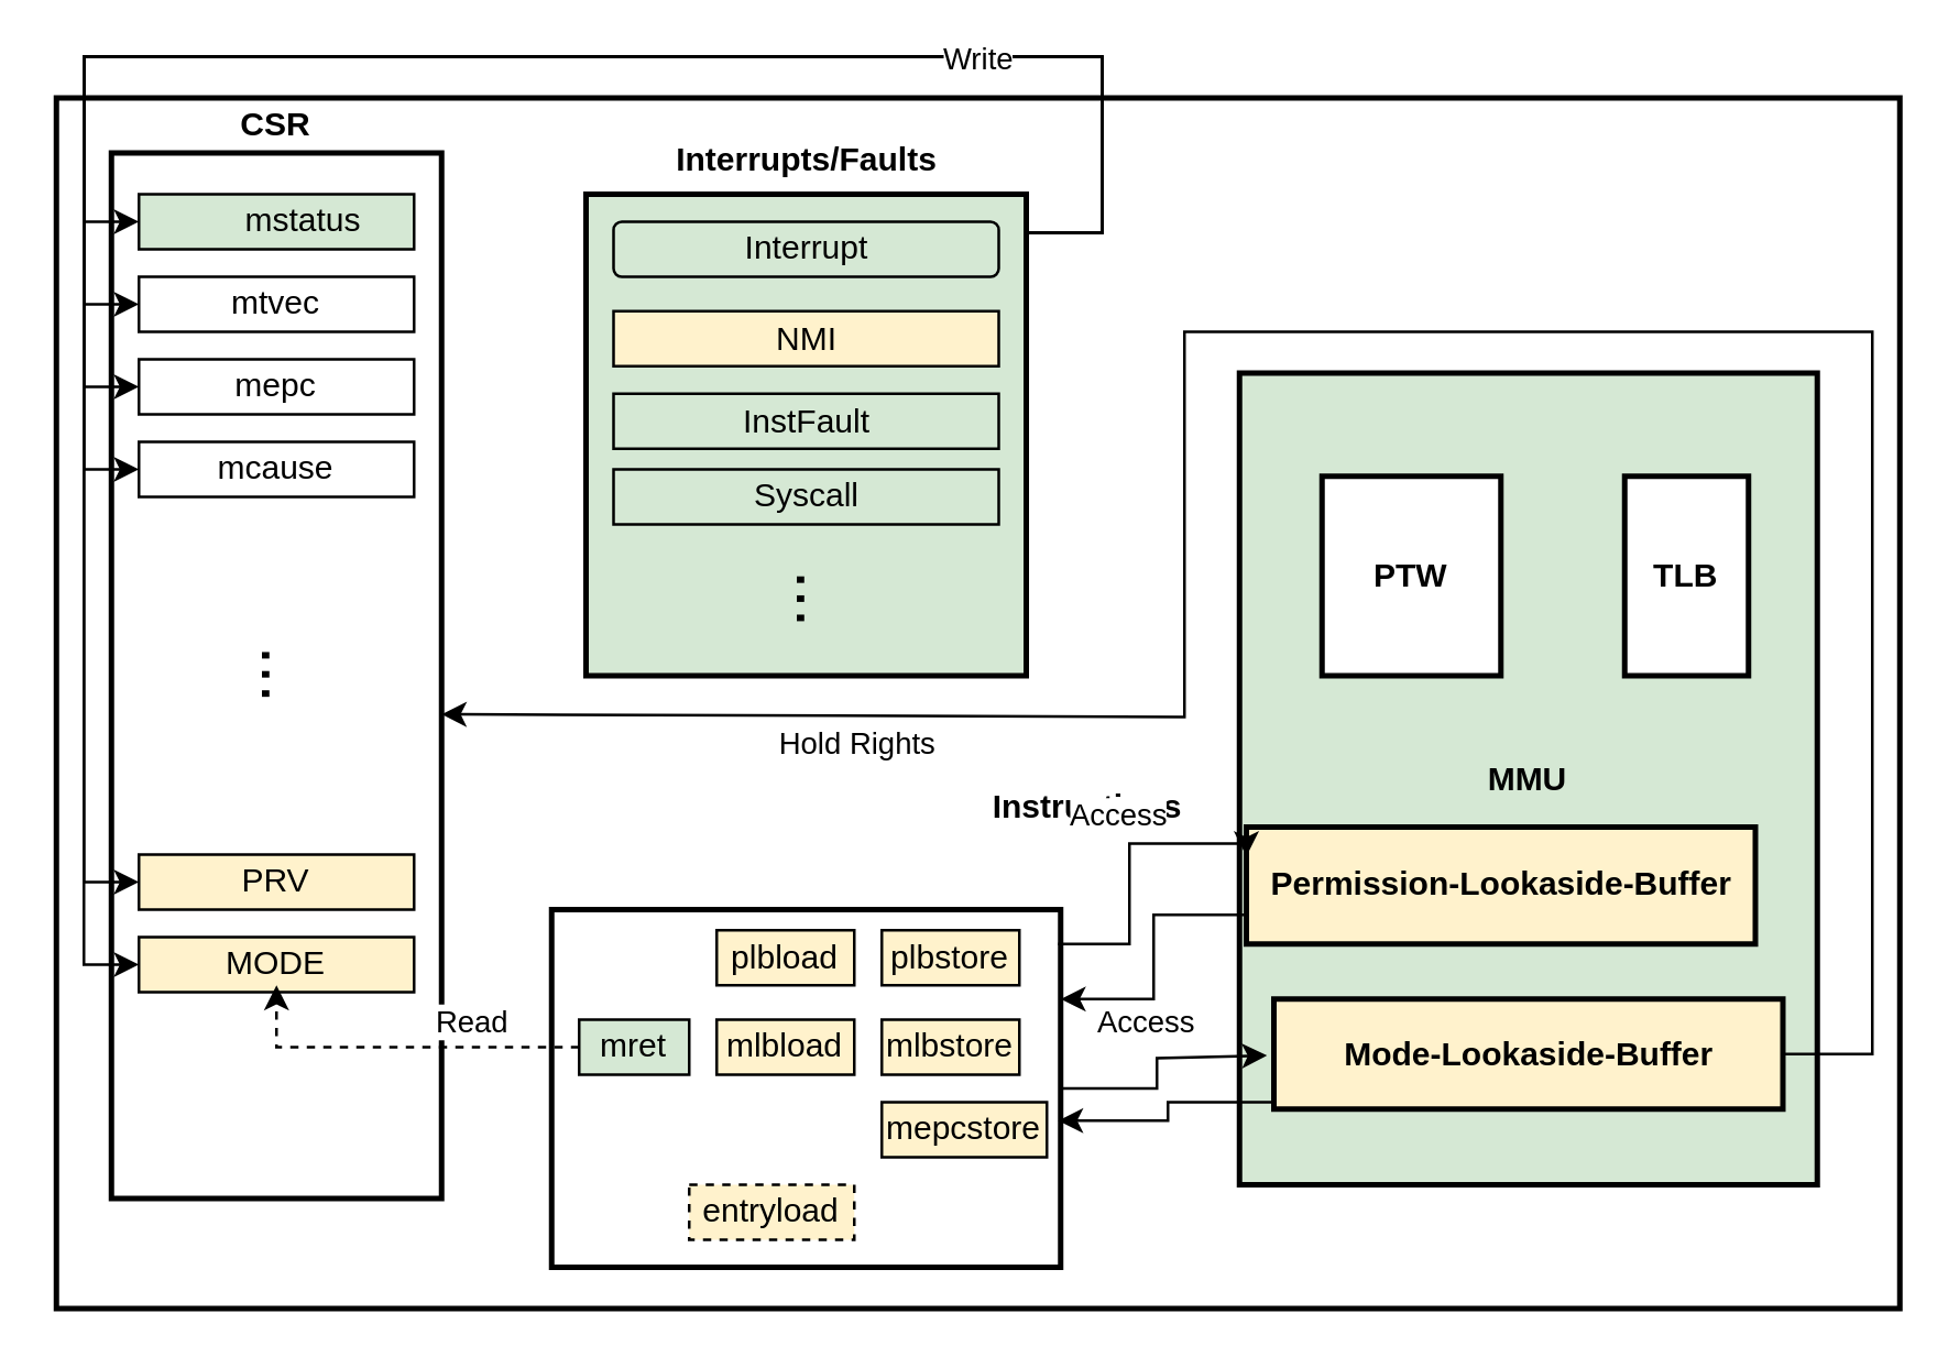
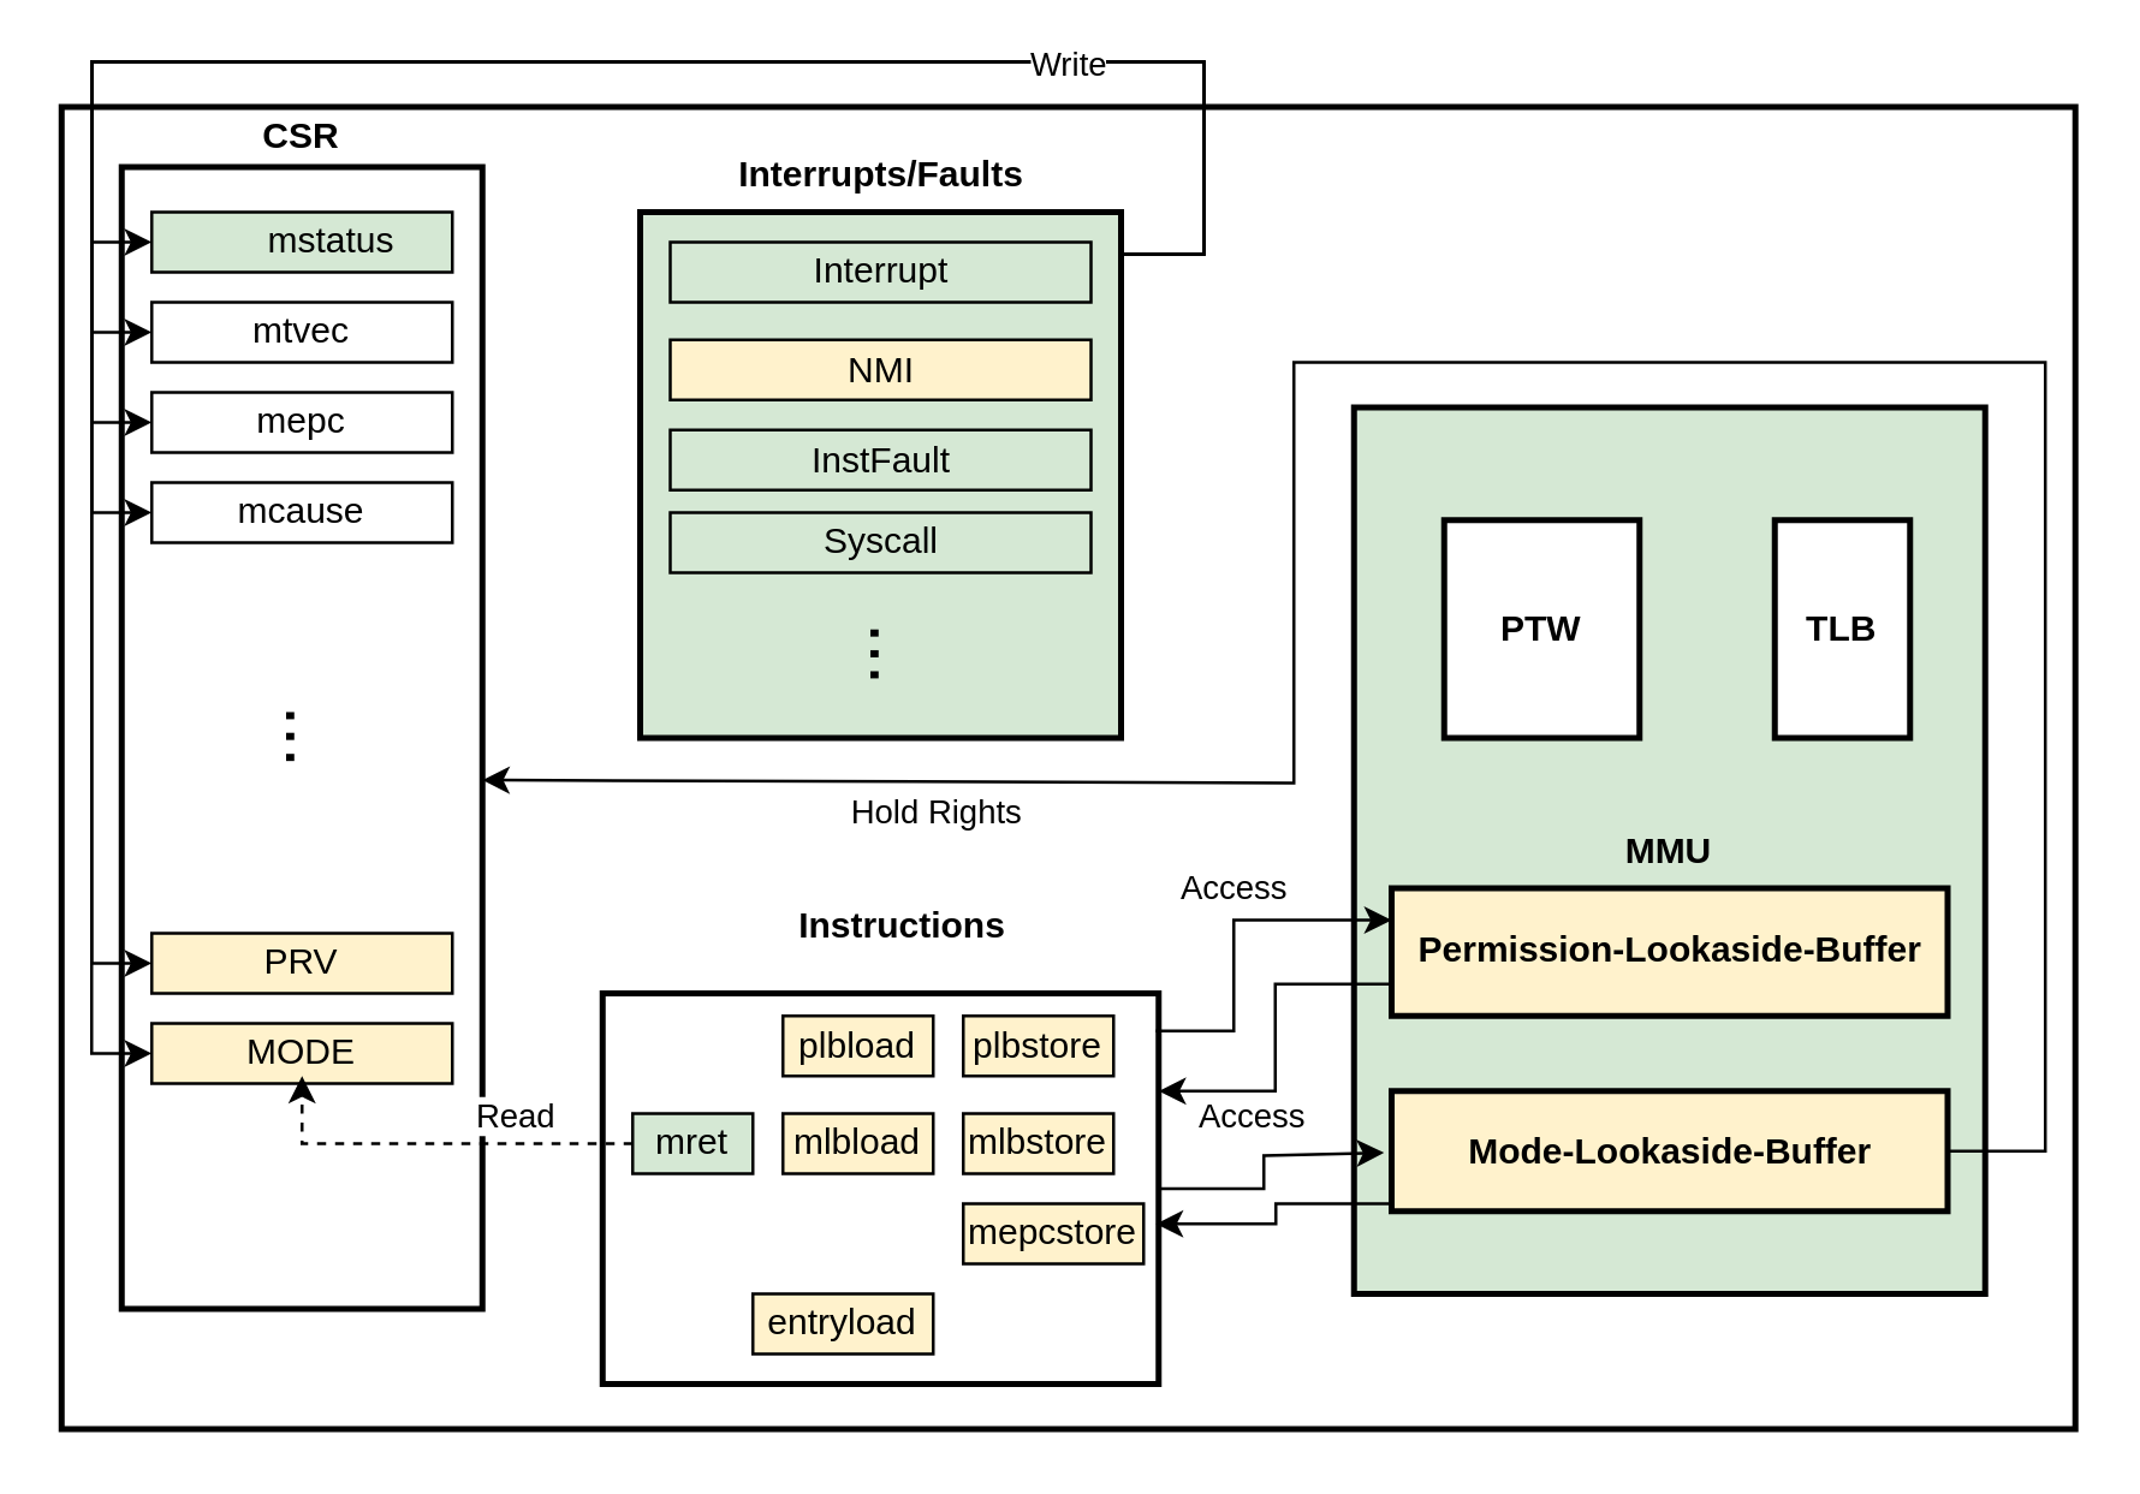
  <mxCell id="0" />
  <mxCell id="1" parent="0" />
  <mxCell id="2" value="" style="rounded=0;whiteSpace=wrap;html=1;strokeWidth=2;" parent="1" vertex="1"><mxGeometry x="20" y="35" width="670" height="440" as="geometry" /></mxCell>
  <mxCell id="3" value="" style="rounded=0;whiteSpace=wrap;html=1;strokeWidth=2;" parent="1" vertex="1"><mxGeometry x="40" y="55" width="120" height="380" as="geometry" /></mxCell>
  <mxCell id="4" value="" style="rounded=0;whiteSpace=wrap;html=1;align=center;fillColor=#d5e8d4;strokeColor=#000000;" parent="1" vertex="1"><mxGeometry x="50" y="70" width="100" height="20" as="geometry" /></mxCell>
  <mxCell id="5" value="" style="rounded=0;whiteSpace=wrap;html=1;fillColor=#FFFFFF;strokeColor=#000000;" parent="1" vertex="1"><mxGeometry x="50" y="100" width="100" height="20" as="geometry" /></mxCell>
  <mxCell id="6" value="&lt;b&gt;CSR&lt;/b&gt;" style="text;html=1;strokeColor=none;fillColor=none;align=center;verticalAlign=middle;whiteSpace=wrap;rounded=0;" parent="1" vertex="1"><mxGeometry x="70" y="30" width="60" height="30" as="geometry" /></mxCell>
  <mxCell id="7" value="..." style="text;html=1;strokeColor=none;fillColor=none;align=center;verticalAlign=middle;whiteSpace=wrap;rounded=0;rotation=90;fontSize=25;" parent="1" vertex="1"><mxGeometry x="75" y="237.5" width="60" height="15" as="geometry" /></mxCell>
  <mxCell id="8" value="mstatus" style="text;html=1;strokeColor=none;fillColor=none;align=center;verticalAlign=middle;whiteSpace=wrap;rounded=0;" parent="1" vertex="1"><mxGeometry x="85" y="72.5" width="50" height="15" as="geometry" /></mxCell>
  <mxCell id="9" value="" style="rounded=0;whiteSpace=wrap;html=1;fillColor=#FFFFFF;strokeColor=#000000;" parent="1" vertex="1"><mxGeometry x="50" y="130" width="100" height="20" as="geometry" /></mxCell>
  <mxCell id="10" value="" style="rounded=0;whiteSpace=wrap;html=1;fillColor=#FFFFFF;strokeColor=#000000;" parent="1" vertex="1"><mxGeometry x="50" y="160" width="100" height="20" as="geometry" /></mxCell>
  <mxCell id="11" value="" style="rounded=0;whiteSpace=wrap;html=1;fillColor=#fff2cc;strokeColor=#000000;" parent="1" vertex="1"><mxGeometry x="50" y="310" width="100" height="20" as="geometry" /></mxCell>
  <mxCell id="12" value="mtvec" style="text;html=1;strokeColor=none;fillColor=none;align=center;verticalAlign=middle;whiteSpace=wrap;rounded=0;" parent="1" vertex="1"><mxGeometry x="75" y="102.5" width="50" height="15" as="geometry" /></mxCell>
  <mxCell id="13" value="mepc" style="text;html=1;strokeColor=none;fillColor=none;align=center;verticalAlign=middle;whiteSpace=wrap;rounded=0;" parent="1" vertex="1"><mxGeometry x="75" y="132.5" width="50" height="15" as="geometry" /></mxCell>
  <mxCell id="14" value="mcause" style="text;html=1;strokeColor=none;fillColor=none;align=center;verticalAlign=middle;whiteSpace=wrap;rounded=0;" parent="1" vertex="1"><mxGeometry x="75" y="162.5" width="50" height="15" as="geometry" /></mxCell>
  <mxCell id="15" value="" style="rounded=0;whiteSpace=wrap;html=1;fillColor=#fff2cc;strokeColor=#000000;" parent="1" vertex="1"><mxGeometry x="50" y="340" width="100" height="20" as="geometry" /></mxCell>
  <mxCell id="16" value="PRV" style="text;html=1;strokeColor=none;fillColor=none;align=center;verticalAlign=middle;whiteSpace=wrap;rounded=0;" parent="1" vertex="1"><mxGeometry x="75" y="312.5" width="50" height="15" as="geometry" /></mxCell>
  <mxCell id="17" value="" style="rounded=0;whiteSpace=wrap;html=1;strokeWidth=2;" parent="1" vertex="1"><mxGeometry x="200" y="330" width="185" height="130" as="geometry" /></mxCell>
  <mxCell id="18" style="edgeStyle=orthogonalEdgeStyle;rounded=0;orthogonalLoop=1;jettySize=auto;html=1;exitX=0;exitY=0.5;exitDx=0;exitDy=0;entryX=0.5;entryY=1;entryDx=0;entryDy=0;startSize=0;dashed=1;" parent="1" source="20" target="40" edge="1"><mxGeometry relative="1" as="geometry" /></mxCell>
  <mxCell id="19" value="Read" style="edgeLabel;html=1;align=center;verticalAlign=middle;resizable=0;points=[];" parent="18" vertex="1" connectable="0"><mxGeometry x="-0.264" y="1" relative="1" as="geometry"><mxPoint x="9" y="-11" as="offset" /></mxGeometry></mxCell>
  <mxCell id="20" value="mret" style="text;html=1;strokeColor=#000000;fillColor=#d5e8d4;align=center;verticalAlign=middle;whiteSpace=wrap;rounded=0;" parent="1" vertex="1"><mxGeometry x="210" y="370" width="40" height="20" as="geometry" /></mxCell>
- <mxCell id="21" value="&lt;b&gt;Instructions&lt;/b&gt;" style="text;html=1;strokeColor=none;fillColor=none;align=center;verticalAlign=middle;whiteSpace=wrap;rounded=0;" parent="1" vertex="1"><mxGeometry x="365" y="282.5" width="60" height="20" as="geometry" /></mxCell>
+ <mxCell id="21" value="&lt;b&gt;Instructions&lt;/b&gt;" style="text;html=1;strokeColor=none;fillColor=none;align=center;verticalAlign=middle;whiteSpace=wrap;rounded=0;" parent="1" vertex="1"><mxGeometry x="270" y="297.5" width="60" height="20" as="geometry" /></mxCell>
  <mxCell id="22" style="edgeStyle=orthogonalEdgeStyle;rounded=0;orthogonalLoop=1;jettySize=auto;html=1;entryX=0;entryY=0.5;entryDx=0;entryDy=0;exitX=0;exitY=0.25;exitDx=0;exitDy=0;" parent="1" source="30" target="4" edge="1"><mxGeometry relative="1" as="geometry"><mxPoint x="400" y="60" as="sourcePoint" /><Array as="points"><mxPoint x="400" y="84" /><mxPoint x="400" y="20" /><mxPoint x="30" y="20" /><mxPoint x="30" y="80" /></Array></mxGeometry></mxCell>
  <mxCell id="23" value="&lt;b&gt;MMU&lt;/b&gt;" style="rounded=0;whiteSpace=wrap;html=1;strokeWidth=2;fillColor=#d5e8d4;strokeColor=#000000;" parent="1" vertex="1"><mxGeometry x="450" y="135" width="210" height="295" as="geometry" /></mxCell>
  <mxCell id="24" style="edgeStyle=orthogonalEdgeStyle;rounded=0;orthogonalLoop=1;jettySize=auto;html=1;exitX=0;exitY=0.25;exitDx=0;exitDy=0;entryX=0;entryY=0.5;entryDx=0;entryDy=0;" parent="1" source="30" target="5" edge="1"><mxGeometry relative="1" as="geometry"><Array as="points"><mxPoint x="400" y="84" /><mxPoint x="400" y="20" /><mxPoint x="30" y="20" /><mxPoint x="30" y="110" /></Array></mxGeometry></mxCell>
  <mxCell id="25" style="edgeStyle=orthogonalEdgeStyle;rounded=0;orthogonalLoop=1;jettySize=auto;html=1;exitX=0;exitY=0.25;exitDx=0;exitDy=0;entryX=0;entryY=0.5;entryDx=0;entryDy=0;" parent="1" source="30" target="9" edge="1"><mxGeometry relative="1" as="geometry"><Array as="points"><mxPoint x="400" y="84" /><mxPoint x="400" y="20" /><mxPoint x="30" y="20" /><mxPoint x="30" y="140" /></Array></mxGeometry></mxCell>
  <mxCell id="26" style="edgeStyle=orthogonalEdgeStyle;rounded=0;orthogonalLoop=1;jettySize=auto;html=1;exitX=0;exitY=0.25;exitDx=0;exitDy=0;entryX=0;entryY=0.5;entryDx=0;entryDy=0;" parent="1" source="30" target="10" edge="1"><mxGeometry relative="1" as="geometry"><Array as="points"><mxPoint x="400" y="84" /><mxPoint x="400" y="20" /><mxPoint x="30" y="20" /><mxPoint x="30" y="170" /></Array></mxGeometry></mxCell>
  <mxCell id="27" style="edgeStyle=orthogonalEdgeStyle;rounded=0;orthogonalLoop=1;jettySize=auto;html=1;exitX=0;exitY=0.25;exitDx=0;exitDy=0;entryX=0;entryY=0.5;entryDx=0;entryDy=0;" parent="1" source="30" target="11" edge="1"><mxGeometry relative="1" as="geometry"><Array as="points"><mxPoint x="400" y="84" /><mxPoint x="400" y="20" /><mxPoint x="30" y="20" /><mxPoint x="30" y="320" /></Array></mxGeometry></mxCell>
  <mxCell id="28" style="edgeStyle=orthogonalEdgeStyle;rounded=0;orthogonalLoop=1;jettySize=auto;html=1;exitX=0;exitY=0.25;exitDx=0;exitDy=0;entryX=0;entryY=0.5;entryDx=0;entryDy=0;strokeWidth=1;" parent="1" source="30" target="15" edge="1"><mxGeometry relative="1" as="geometry"><Array as="points"><mxPoint x="400" y="84" /><mxPoint x="400" y="20" /><mxPoint x="30" y="20" /><mxPoint x="30" y="350" /></Array></mxGeometry></mxCell>
  <mxCell id="29" value="Write" style="edgeLabel;html=1;align=center;verticalAlign=middle;resizable=0;points=[];" parent="28" vertex="1" connectable="0"><mxGeometry x="-0.461" y="1" relative="1" as="geometry"><mxPoint x="-45" y="-11" as="offset" /></mxGeometry></mxCell>
  <mxCell id="30" value="" style="rounded=0;whiteSpace=wrap;html=1;strokeWidth=2;fillColor=#d5e8d4;strokeColor=#000000;" parent="1" vertex="1"><mxGeometry x="212.5" y="70" width="160" height="175" as="geometry" /></mxCell>
  <mxCell id="31" value="&lt;div align=&quot;center&quot;&gt;&lt;b&gt;Interrupts/Faults&lt;/b&gt;&lt;/div&gt;" style="text;html=1;strokeColor=none;fillColor=none;align=center;verticalAlign=middle;whiteSpace=wrap;rounded=0;" parent="1" vertex="1"><mxGeometry x="222.5" y="42.5" width="140" height="30" as="geometry" /></mxCell>
- <mxCell id="32" value="Interrupt" style="whiteSpace=wrap;html=1;fillColor=#d5e8d4;strokeColor=#000000;rounded=1;" parent="1" vertex="1"><mxGeometry x="222.5" y="80" width="140" height="20" as="geometry" /></mxCell>
+ <mxCell id="32" value="Interrupt" style="rounded=0;whiteSpace=wrap;html=1;fillColor=#d5e8d4;strokeColor=#000000;" parent="1" vertex="1"><mxGeometry x="222.5" y="80" width="140" height="20" as="geometry" /></mxCell>
  <mxCell id="33" value="NMI" style="rounded=0;whiteSpace=wrap;html=1;fillColor=#fff2cc;strokeColor=#000000;" parent="1" vertex="1"><mxGeometry x="222.5" y="112.5" width="140" height="20" as="geometry" /></mxCell>
  <mxCell id="34" value="InstFault" style="rounded=0;whiteSpace=wrap;html=1;fillColor=#d5e8d4;strokeColor=#000000;" parent="1" vertex="1"><mxGeometry x="222.5" y="142.5" width="140" height="20" as="geometry" /></mxCell>
  <mxCell id="35" value="Syscall" style="rounded=0;whiteSpace=wrap;html=1;fillColor=#d5e8d4;strokeColor=#000000;" parent="1" vertex="1"><mxGeometry x="222.5" y="170" width="140" height="20" as="geometry" /></mxCell>
  <mxCell id="36" value="..." style="text;html=1;strokeColor=none;fillColor=none;align=center;verticalAlign=middle;whiteSpace=wrap;rounded=0;rotation=90;fontSize=25;" parent="1" vertex="1"><mxGeometry x="270" y="210" width="60" height="15" as="geometry" /></mxCell>
- <mxCell id="37" value="&lt;b&gt;Permission-Lookaside-Buffer&lt;/b&gt;" style="rounded=0;whiteSpace=wrap;html=1;strokeWidth=2;fillColor=#fff2cc;strokeColor=#000000;" parent="1" vertex="1"><mxGeometry x="452.5" y="300" width="185" height="42.5" as="geometry" /></mxCell>
+ <mxCell id="37" value="&lt;b&gt;Permission-Lookaside-Buffer&lt;/b&gt;" style="rounded=0;whiteSpace=wrap;html=1;strokeWidth=2;fillColor=#fff2cc;strokeColor=#000000;" parent="1" vertex="1"><mxGeometry x="462.5" y="295" width="185" height="42.5" as="geometry" /></mxCell>
  <mxCell id="38" value="&lt;b&gt;TLB&lt;/b&gt;" style="rounded=0;whiteSpace=wrap;html=1;strokeWidth=2;" parent="1" vertex="1"><mxGeometry x="590" y="172.5" width="45" height="72.5" as="geometry" /></mxCell>
  <mxCell id="39" value="&lt;b&gt;PTW&lt;/b&gt;" style="rounded=0;whiteSpace=wrap;html=1;strokeWidth=2;" parent="1" vertex="1"><mxGeometry x="480" y="172.5" width="65" height="72.5" as="geometry" /></mxCell>
  <mxCell id="40" value="MODE" style="text;html=1;strokeColor=none;fillColor=none;align=center;verticalAlign=middle;whiteSpace=wrap;rounded=0;" parent="1" vertex="1"><mxGeometry x="75" y="342.5" width="50" height="15" as="geometry" /></mxCell>
  <mxCell id="41" value="&lt;b&gt;Mode-Lookaside-Buffer&lt;/b&gt;" style="rounded=0;whiteSpace=wrap;html=1;strokeWidth=2;fillColor=#fff2cc;strokeColor=#000000;" parent="1" vertex="1"><mxGeometry x="462.5" y="362.5" width="185" height="40" as="geometry" /></mxCell>
  <mxCell id="42" value="plbstore" style="rounded=0;whiteSpace=wrap;html=1;fillColor=#fff2cc;strokeColor=#000000;" parent="1" vertex="1"><mxGeometry x="320" y="337.5" width="50" height="20" as="geometry" /></mxCell>
  <mxCell id="43" value="plbload" style="rounded=0;whiteSpace=wrap;html=1;fillColor=#fff2cc;strokeColor=#000000;" parent="1" vertex="1"><mxGeometry x="260" y="337.5" width="50" height="20" as="geometry" /></mxCell>
  <mxCell id="44" value="&lt;div&gt;mlbstore&lt;/div&gt;" style="rounded=0;whiteSpace=wrap;html=1;fillColor=#fff2cc;strokeColor=#000000;" parent="1" vertex="1"><mxGeometry x="320" y="370" width="50" height="20" as="geometry" /></mxCell>
  <mxCell id="45" value="&lt;div&gt;mlbload&lt;/div&gt;" style="rounded=0;whiteSpace=wrap;html=1;fillColor=#fff2cc;strokeColor=#000000;" parent="1" vertex="1"><mxGeometry x="260" y="370" width="50" height="20" as="geometry" /></mxCell>
  <mxCell id="46" style="edgeStyle=orthogonalEdgeStyle;rounded=0;orthogonalLoop=1;jettySize=auto;html=1;exitX=0.5;exitY=1;exitDx=0;exitDy=0;" parent="1" source="44" target="44" edge="1"><mxGeometry relative="1" as="geometry" /></mxCell>
  <mxCell id="47" style="edgeStyle=orthogonalEdgeStyle;rounded=0;orthogonalLoop=1;jettySize=auto;html=1;exitX=0;exitY=0.75;exitDx=0;exitDy=0;entryX=1;entryY=0.25;entryDx=0;entryDy=0;" edge="1" parent="1" source="37" target="17"><mxGeometry relative="1" as="geometry" /></mxCell>
  <mxCell id="48" style="edgeStyle=orthogonalEdgeStyle;rounded=0;orthogonalLoop=1;jettySize=auto;html=1;entryX=0;entryY=0.25;entryDx=0;entryDy=0;exitX=0.995;exitY=0.096;exitDx=0;exitDy=0;exitPerimeter=0;" edge="1" parent="1" source="17" target="37"><mxGeometry relative="1" as="geometry"><mxPoint x="390" y="343" as="sourcePoint" /><Array as="points"><mxPoint x="410" y="343" /><mxPoint x="410" y="306" /></Array></mxGeometry></mxCell>
  <mxCell id="49" value="Access" style="edgeLabel;html=1;align=center;verticalAlign=middle;resizable=0;points=[];" vertex="1" connectable="0" parent="48"><mxGeometry x="0.294" y="-1" relative="1" as="geometry"><mxPoint x="-13" y="-12" as="offset" /></mxGeometry></mxCell>
  <mxCell id="50" style="edgeStyle=orthogonalEdgeStyle;rounded=0;orthogonalLoop=1;jettySize=auto;html=1;exitX=0;exitY=0.75;exitDx=0;exitDy=0;entryX=0.995;entryY=0.59;entryDx=0;entryDy=0;entryPerimeter=0;" edge="1" parent="1" source="41" target="17"><mxGeometry relative="1" as="geometry"><Array as="points"><mxPoint x="463" y="400" /><mxPoint x="424" y="400" /><mxPoint x="424" y="407" /></Array></mxGeometry></mxCell>
  <mxCell id="51" style="edgeStyle=orthogonalEdgeStyle;rounded=0;orthogonalLoop=1;jettySize=auto;html=1;exitX=1;exitY=0.5;exitDx=0;exitDy=0;" edge="1" parent="1" source="17"><mxGeometry relative="1" as="geometry"><mxPoint x="460" y="383" as="targetPoint" /><Array as="points"><mxPoint x="420" y="395" /><mxPoint x="420" y="384" /><mxPoint x="460" y="384" /></Array></mxGeometry></mxCell>
  <mxCell id="52" value="&lt;div&gt;Access&lt;/div&gt;" style="edgeLabel;html=1;align=center;verticalAlign=middle;resizable=0;points=[];" vertex="1" connectable="0" parent="51"><mxGeometry x="0.211" y="1" relative="1" as="geometry"><mxPoint x="-10" y="-12" as="offset" /></mxGeometry></mxCell>
  <mxCell id="53" value="mepcstore" style="rounded=0;whiteSpace=wrap;html=1;fillColor=#fff2cc;strokeColor=#000000;" vertex="1" parent="1"><mxGeometry x="320" y="400" width="60" height="20" as="geometry" /></mxCell>
- <mxCell id="54" value="entryload" style="rounded=0;whiteSpace=wrap;html=1;fillColor=#fff2cc;strokeColor=#000000;dashed=1;" vertex="1" parent="1"><mxGeometry x="250" y="430" width="60" height="20" as="geometry" /></mxCell>
+ <mxCell id="54" value="entryload" style="rounded=0;whiteSpace=wrap;html=1;fillColor=#fff2cc;strokeColor=#000000;" vertex="1" parent="1"><mxGeometry x="250" y="430" width="60" height="20" as="geometry" /></mxCell>
  <mxCell id="55" style="edgeStyle=orthogonalEdgeStyle;rounded=0;orthogonalLoop=1;jettySize=auto;html=1;exitX=1;exitY=0.5;exitDx=0;exitDy=0;" edge="1" parent="1" source="41"><mxGeometry relative="1" as="geometry"><mxPoint x="647.5" y="381.33" as="sourcePoint" /><mxPoint x="160" y="259" as="targetPoint" /><Array as="points"><mxPoint x="680" y="383" /><mxPoint x="680" y="120" /><mxPoint x="430" y="120" /><mxPoint x="430" y="260" /><mxPoint x="160" y="260" /></Array></mxGeometry></mxCell>
  <mxCell id="56" value="&lt;div&gt;Hold Rights&lt;/div&gt;" style="edgeLabel;html=1;align=center;verticalAlign=middle;resizable=0;points=[];" vertex="1" connectable="0" parent="55"><mxGeometry x="0.686" y="1" relative="1" as="geometry"><mxPoint x="1" y="9" as="offset" /></mxGeometry></mxCell>
